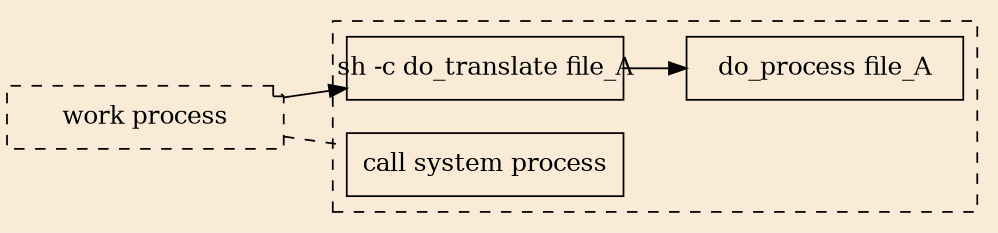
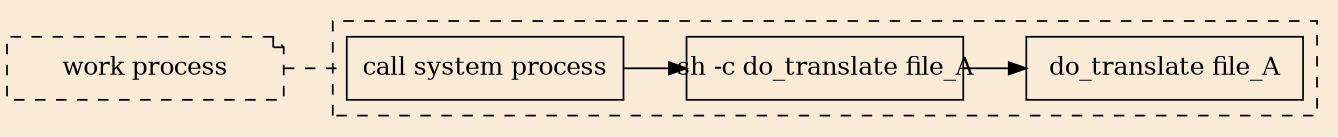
  digraph {
    bgcolor=antiquewhite
    rankdir=LR
    node [fixedsize=true shape=record]
    n1 [label="sh -c do_translate file_A" width=2.2]
-   n2 [label="do_process file_A" width=2.2]
+   n2 [label="do_translate file_A" width=2.2]
    n3 [label="call system process" width=2.2]
    n4 [label="work process" shape=note style=dashed width=2.2]
    subgraph cluster_1 {
      style=dashed
      n1
      n2
      n3
    }
    n1 -> n2
-   n4 -> n1
+   n3 -> n1
    n4 -> n3 [arrowhead=none arrowtail=none style=dashed]
  }
